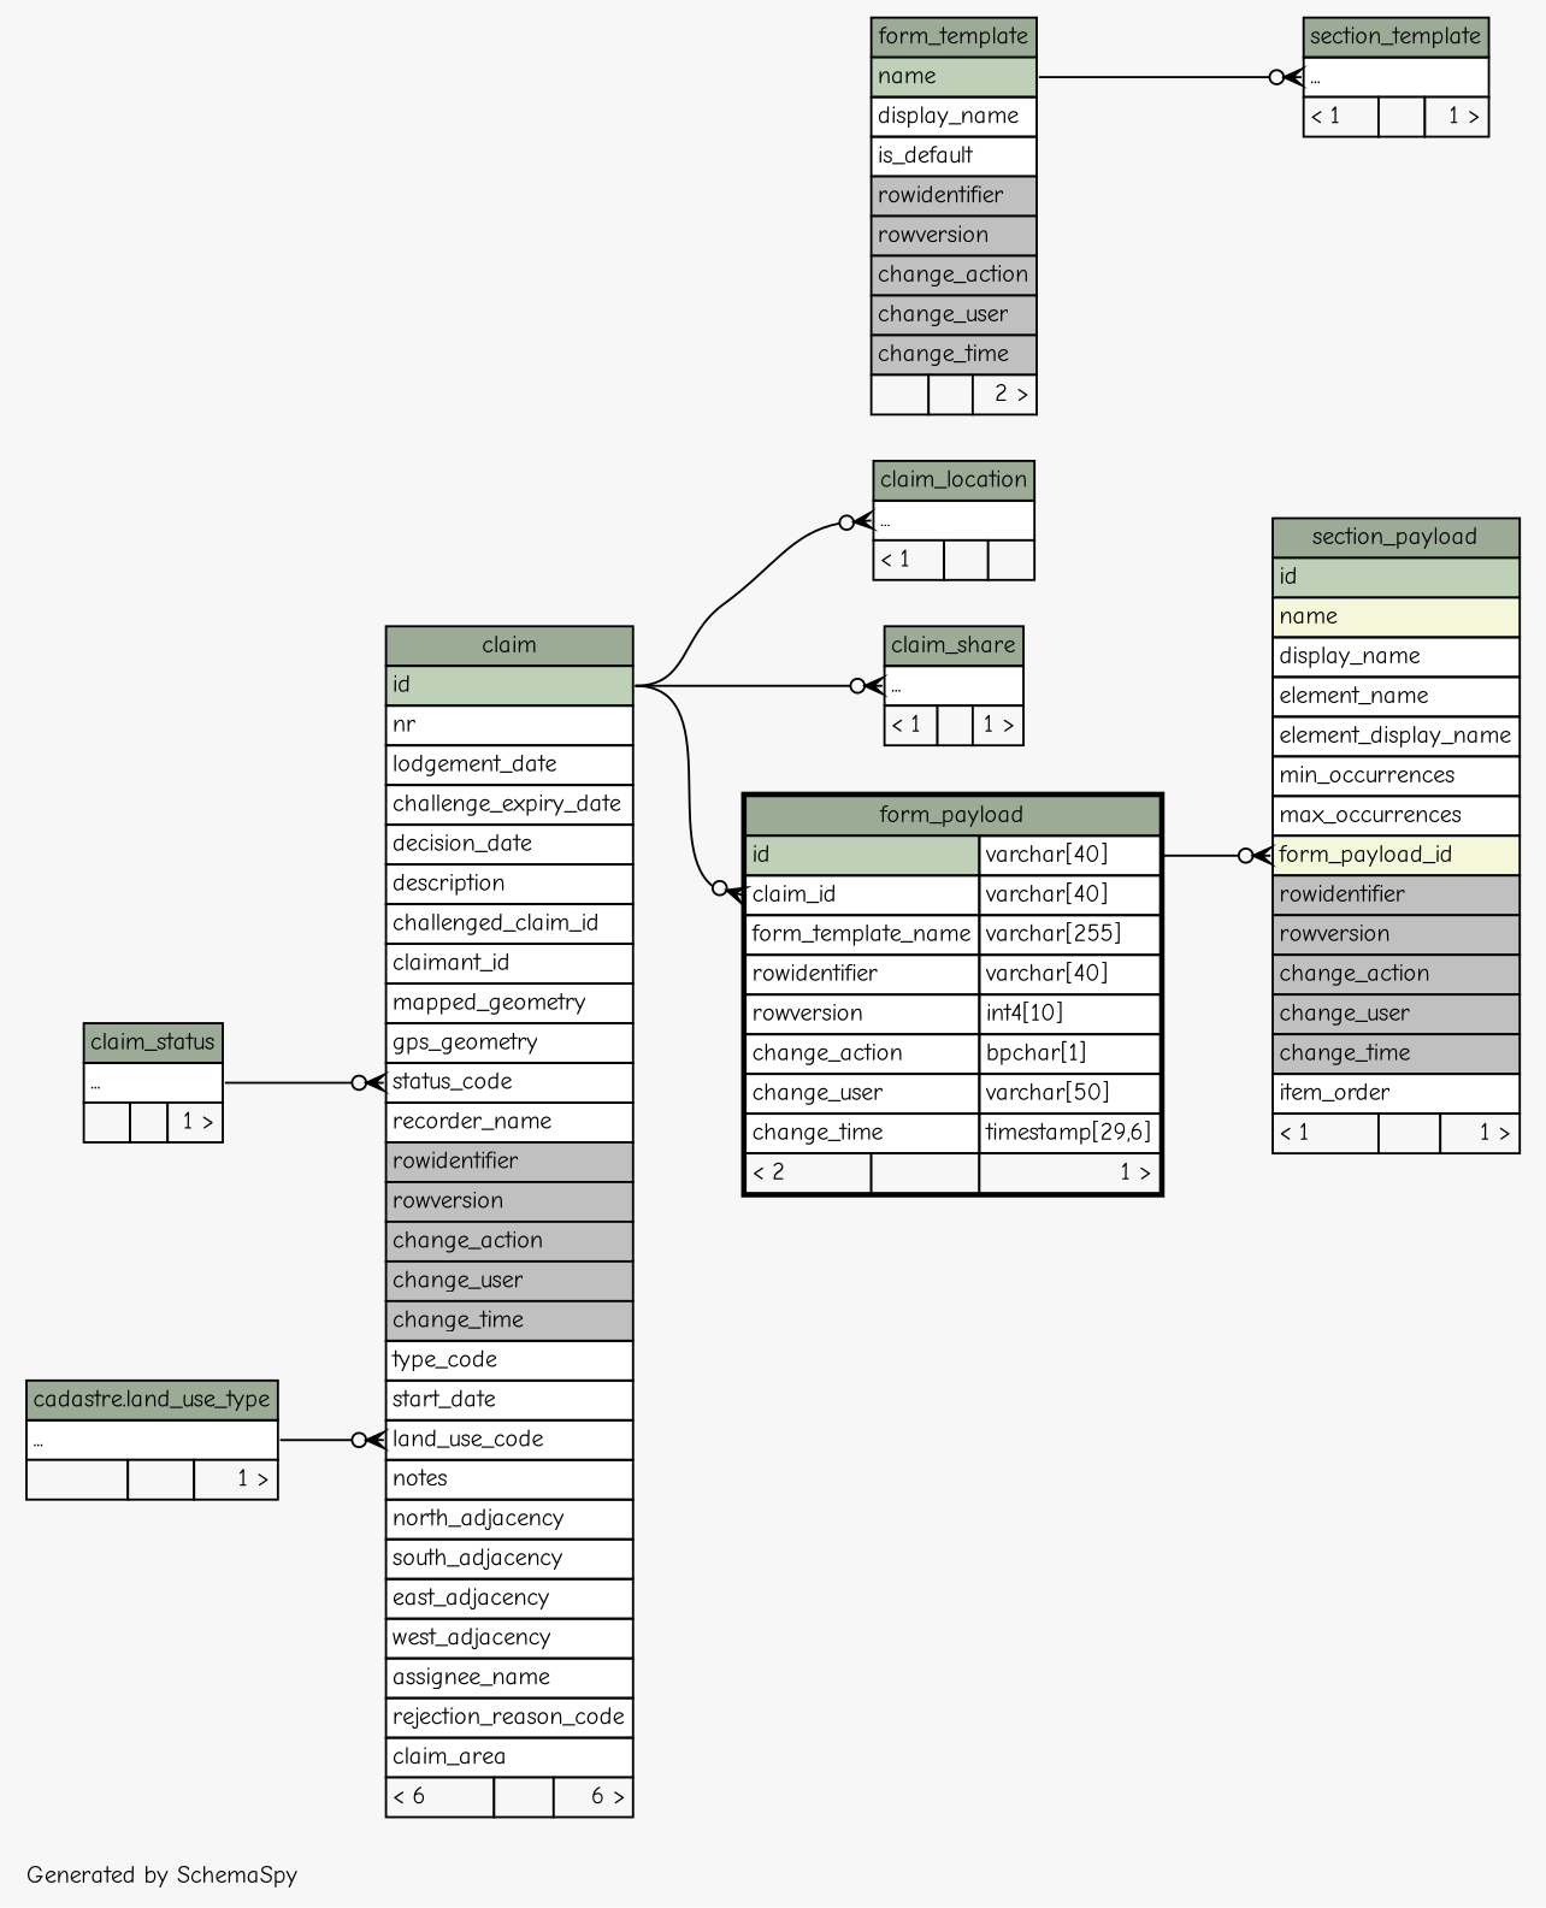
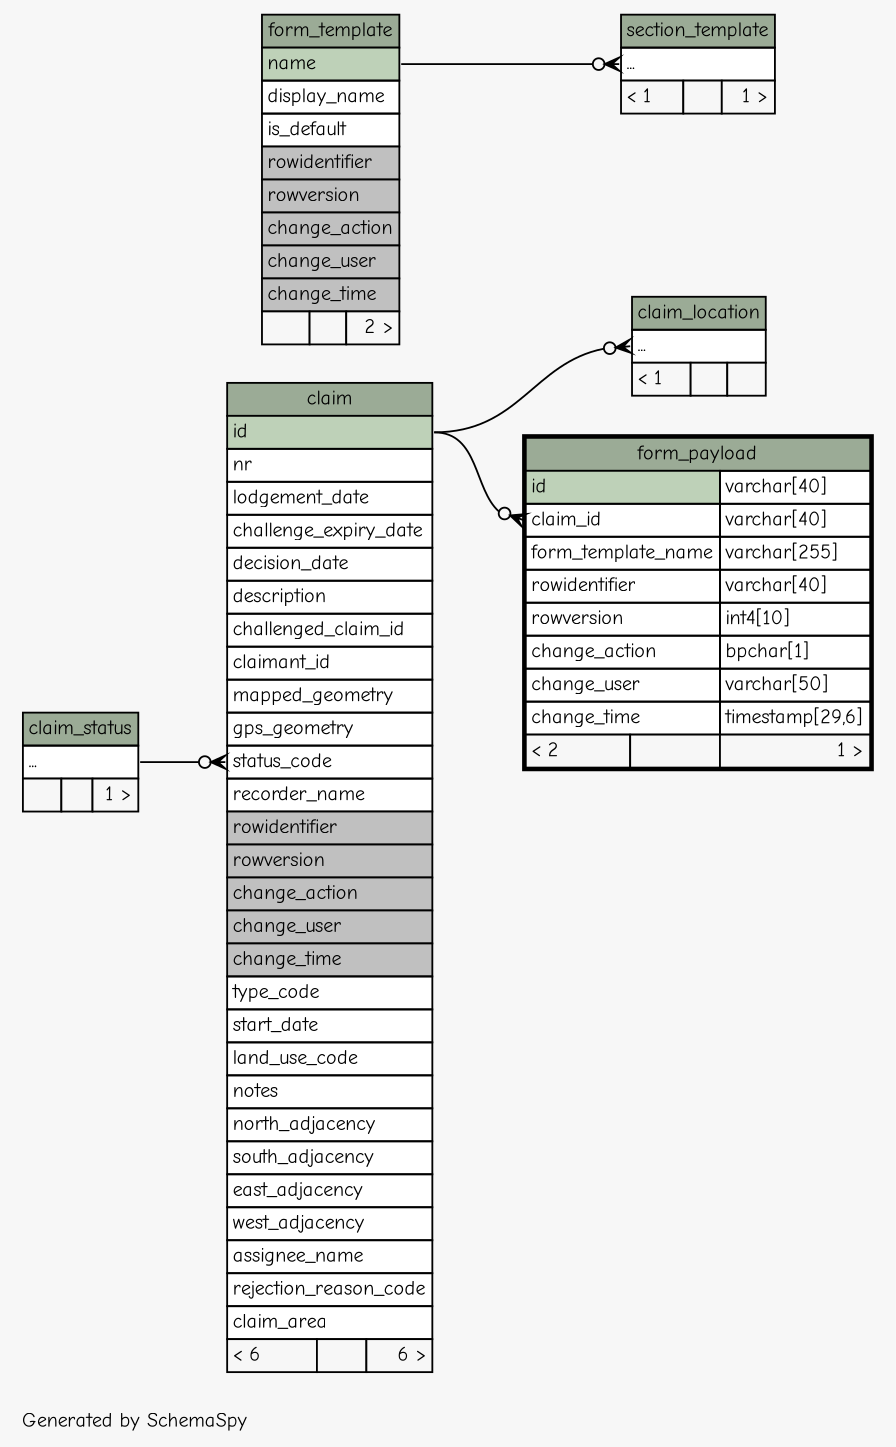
  digraph {
    bgcolor="#f7f7f7"
    fontname="Comic Neue"
    fontsize=11
    label="\nGenerated by SchemaSpy"
    labeljust=l
    nodesep=0.18
    rankdir=RL
    ranksep=0.46
    node [fontname="Comic Neue" fontsize=11 shape=plaintext]
    edge [arrowhead=none arrowsize=0.8 arrowtail=crowodot dir=back fontname="Comic Neue" headport="id:e" tailport="elipses:w"]
    n1 [label=<     <TABLE BORDER="0" CELLBORDER="1" CELLSPACING="0" BGCOLOR="#ffffff">       <TR><TD COLSPAN="3" BGCOLOR="#9bab96" ALIGN="CENTER">claim</TD></TR>       <TR><TD PORT="id" COLSPAN="3" BGCOLOR="#bed1b8" ALIGN="LEFT">id</TD></TR>       <TR><TD PORT="nr" COLSPAN="3" ALIGN="LEFT">nr</TD></TR>       <TR><TD PORT="lodgement_date" COLSPAN="3" ALIGN="LEFT">lodgement_date</TD></TR>       <TR><TD PORT="challenge_expiry_date" COLSPAN="3" ALIGN="LEFT">challenge_expiry_date</TD></TR>       <TR><TD PORT="decision_date" COLSPAN="3" ALIGN="LEFT">decision_date</TD></TR>       <TR><TD PORT="description" COLSPAN="3" ALIGN="LEFT">description</TD></TR>       <TR><TD PORT="challenged_claim_id" COLSPAN="3" ALIGN="LEFT">challenged_claim_id</TD></TR>       <TR><TD PORT="claimant_id" COLSPAN="3" ALIGN="LEFT">claimant_id</TD></TR>       <TR><TD PORT="mapped_geometry" COLSPAN="3" ALIGN="LEFT">mapped_geometry</TD></TR>       <TR><TD PORT="gps_geometry" COLSPAN="3" ALIGN="LEFT">gps_geometry</TD></TR>       <TR><TD PORT="status_code" COLSPAN="3" ALIGN="LEFT">status_code</TD></TR>       <TR><TD PORT="recorder_name" COLSPAN="3" ALIGN="LEFT">recorder_name</TD></TR>       <TR><TD PORT="rowidentifier" COLSPAN="3" BGCOLOR="#c0c0c0" ALIGN="LEFT">rowidentifier</TD></TR>       <TR><TD PORT="rowversion" COLSPAN="3" BGCOLOR="#c0c0c0" ALIGN="LEFT">rowversion</TD></TR>       <TR><TD PORT="change_action" COLSPAN="3" BGCOLOR="#c0c0c0" ALIGN="LEFT">change_action</TD></TR>       <TR><TD PORT="change_user" COLSPAN="3" BGCOLOR="#c0c0c0" ALIGN="LEFT">change_user</TD></TR>       <TR><TD PORT="change_time" COLSPAN="3" BGCOLOR="#c0c0c0" ALIGN="LEFT">change_time</TD></TR>       <TR><TD PORT="type_code" COLSPAN="3" ALIGN="LEFT">type_code</TD></TR>       <TR><TD PORT="start_date" COLSPAN="3" ALIGN="LEFT">start_date</TD></TR>       <TR><TD PORT="land_use_code" COLSPAN="3" ALIGN="LEFT">land_use_code</TD></TR>       <TR><TD PORT="notes" COLSPAN="3" ALIGN="LEFT">notes</TD></TR>       <TR><TD PORT="north_adjacency" COLSPAN="3" ALIGN="LEFT">north_adjacency</TD></TR>       <TR><TD PORT="south_adjacency" COLSPAN="3" ALIGN="LEFT">south_adjacency</TD></TR>       <TR><TD PORT="east_adjacency" COLSPAN="3" ALIGN="LEFT">east_adjacency</TD></TR>       <TR><TD PORT="west_adjacency" COLSPAN="3" ALIGN="LEFT">west_adjacency</TD></TR>       <TR><TD PORT="assignee_name" COLSPAN="3" ALIGN="LEFT">assignee_name</TD></TR>       <TR><TD PORT="rejection_reason_code" COLSPAN="3" ALIGN="LEFT">rejection_reason_code</TD></TR>       <TR><TD PORT="claim_area" COLSPAN="3" ALIGN="LEFT">claim_area</TD></TR>       <TR><TD ALIGN="LEFT" BGCOLOR="#f7f7f7">&lt; 6</TD><TD ALIGN="RIGHT" BGCOLOR="#f7f7f7">  </TD><TD ALIGN="RIGHT" BGCOLOR="#f7f7f7">6 &gt;</TD></TR>     </TABLE>>]
-   n2 [label=<     <TABLE BORDER="0" CELLBORDER="1" CELLSPACING="0" BGCOLOR="#ffffff">       <TR><TD COLSPAN="3" BGCOLOR="#9bab96" ALIGN="CENTER">cadastre.land_use_type</TD></TR>       <TR><TD PORT="elipses" COLSPAN="3" ALIGN="LEFT">...</TD></TR>       <TR><TD ALIGN="LEFT" BGCOLOR="#f7f7f7">  </TD><TD ALIGN="RIGHT" BGCOLOR="#f7f7f7">  </TD><TD ALIGN="RIGHT" BGCOLOR="#f7f7f7">1 &gt;</TD></TR>     </TABLE>>]
    n3 [label=<     <TABLE BORDER="0" CELLBORDER="1" CELLSPACING="0" BGCOLOR="#ffffff">       <TR><TD COLSPAN="3" BGCOLOR="#9bab96" ALIGN="CENTER">claim_status</TD></TR>       <TR><TD PORT="elipses" COLSPAN="3" ALIGN="LEFT">...</TD></TR>       <TR><TD ALIGN="LEFT" BGCOLOR="#f7f7f7">  </TD><TD ALIGN="RIGHT" BGCOLOR="#f7f7f7">  </TD><TD ALIGN="RIGHT" BGCOLOR="#f7f7f7">1 &gt;</TD></TR>     </TABLE>>]
    n4 [label=<     <TABLE BORDER="0" CELLBORDER="1" CELLSPACING="0" BGCOLOR="#ffffff">       <TR><TD COLSPAN="3" BGCOLOR="#9bab96" ALIGN="CENTER">claim_location</TD></TR>       <TR><TD PORT="elipses" COLSPAN="3" ALIGN="LEFT">...</TD></TR>       <TR><TD ALIGN="LEFT" BGCOLOR="#f7f7f7">&lt; 1</TD><TD ALIGN="RIGHT" BGCOLOR="#f7f7f7">  </TD><TD ALIGN="RIGHT" BGCOLOR="#f7f7f7">  </TD></TR>     </TABLE>>]
-   n5 [label=<     <TABLE BORDER="0" CELLBORDER="1" CELLSPACING="0" BGCOLOR="#ffffff">       <TR><TD COLSPAN="3" BGCOLOR="#9bab96" ALIGN="CENTER">claim_share</TD></TR>       <TR><TD PORT="elipses" COLSPAN="3" ALIGN="LEFT">...</TD></TR>       <TR><TD ALIGN="LEFT" BGCOLOR="#f7f7f7">&lt; 1</TD><TD ALIGN="RIGHT" BGCOLOR="#f7f7f7">  </TD><TD ALIGN="RIGHT" BGCOLOR="#f7f7f7">1 &gt;</TD></TR>     </TABLE>>]
    n6 [label=<     <TABLE BORDER="2" CELLBORDER="1" CELLSPACING="0" BGCOLOR="#ffffff">       <TR><TD COLSPAN="3" BGCOLOR="#9bab96" ALIGN="CENTER">form_payload</TD></TR>       <TR><TD PORT="id" COLSPAN="2" BGCOLOR="#bed1b8" ALIGN="LEFT">id</TD><TD PORT="id.type" ALIGN="LEFT">varchar[40]</TD></TR>       <TR><TD PORT="claim_id" COLSPAN="2" ALIGN="LEFT">claim_id</TD><TD PORT="claim_id.type" ALIGN="LEFT">varchar[40]</TD></TR>       <TR><TD PORT="form_template_name" COLSPAN="2" ALIGN="LEFT">form_template_name</TD><TD PORT="form_template_name.type" ALIGN="LEFT">varchar[255]</TD></TR>       <TR><TD PORT="rowidentifier" COLSPAN="2" ALIGN="LEFT">rowidentifier</TD><TD PORT="rowidentifier.type" ALIGN="LEFT">varchar[40]</TD></TR>       <TR><TD PORT="rowversion" COLSPAN="2" ALIGN="LEFT">rowversion</TD><TD PORT="rowversion.type" ALIGN="LEFT">int4[10]</TD></TR>       <TR><TD PORT="change_action" COLSPAN="2" ALIGN="LEFT">change_action</TD><TD PORT="change_action.type" ALIGN="LEFT">bpchar[1]</TD></TR>       <TR><TD PORT="change_user" COLSPAN="2" ALIGN="LEFT">change_user</TD><TD PORT="change_user.type" ALIGN="LEFT">varchar[50]</TD></TR>       <TR><TD PORT="change_time" COLSPAN="2" ALIGN="LEFT">change_time</TD><TD PORT="change_time.type" ALIGN="LEFT">timestamp[29,6]</TD></TR>       <TR><TD ALIGN="LEFT" BGCOLOR="#f7f7f7">&lt; 2</TD><TD ALIGN="RIGHT" BGCOLOR="#f7f7f7">  </TD><TD ALIGN="RIGHT" BGCOLOR="#f7f7f7">1 &gt;</TD></TR>     </TABLE>>]
    n7 [label=<     <TABLE BORDER="0" CELLBORDER="1" CELLSPACING="0" BGCOLOR="#ffffff">       <TR><TD COLSPAN="3" BGCOLOR="#9bab96" ALIGN="CENTER">form_template</TD></TR>       <TR><TD PORT="name" COLSPAN="3" BGCOLOR="#bed1b8" ALIGN="LEFT">name</TD></TR>       <TR><TD PORT="display_name" COLSPAN="3" ALIGN="LEFT">display_name</TD></TR>       <TR><TD PORT="is_default" COLSPAN="3" ALIGN="LEFT">is_default</TD></TR>       <TR><TD PORT="rowidentifier" COLSPAN="3" BGCOLOR="#c0c0c0" ALIGN="LEFT">rowidentifier</TD></TR>       <TR><TD PORT="rowversion" COLSPAN="3" BGCOLOR="#c0c0c0" ALIGN="LEFT">rowversion</TD></TR>       <TR><TD PORT="change_action" COLSPAN="3" BGCOLOR="#c0c0c0" ALIGN="LEFT">change_action</TD></TR>       <TR><TD PORT="change_user" COLSPAN="3" BGCOLOR="#c0c0c0" ALIGN="LEFT">change_user</TD></TR>       <TR><TD PORT="change_time" COLSPAN="3" BGCOLOR="#c0c0c0" ALIGN="LEFT">change_time</TD></TR>       <TR><TD ALIGN="LEFT" BGCOLOR="#f7f7f7">  </TD><TD ALIGN="RIGHT" BGCOLOR="#f7f7f7">  </TD><TD ALIGN="RIGHT" BGCOLOR="#f7f7f7">2 &gt;</TD></TR>     </TABLE>>]
-   n8 [label=<     <TABLE BORDER="0" CELLBORDER="1" CELLSPACING="0" BGCOLOR="#ffffff">       <TR><TD COLSPAN="3" BGCOLOR="#9bab96" ALIGN="CENTER">section_payload</TD></TR>       <TR><TD PORT="id" COLSPAN="3" BGCOLOR="#bed1b8" ALIGN="LEFT">id</TD></TR>       <TR><TD PORT="name" COLSPAN="3" BGCOLOR="#f4f7da" ALIGN="LEFT">name</TD></TR>       <TR><TD PORT="display_name" COLSPAN="3" ALIGN="LEFT">display_name</TD></TR>       <TR><TD PORT="element_name" COLSPAN="3" ALIGN="LEFT">element_name</TD></TR>       <TR><TD PORT="element_display_name" COLSPAN="3" ALIGN="LEFT">element_display_name</TD></TR>       <TR><TD PORT="min_occurrences" COLSPAN="3" ALIGN="LEFT">min_occurrences</TD></TR>       <TR><TD PORT="max_occurrences" COLSPAN="3" ALIGN="LEFT">max_occurrences</TD></TR>       <TR><TD PORT="form_payload_id" COLSPAN="3" BGCOLOR="#f4f7da" ALIGN="LEFT">form_payload_id</TD></TR>       <TR><TD PORT="rowidentifier" COLSPAN="3" BGCOLOR="#c0c0c0" ALIGN="LEFT">rowidentifier</TD></TR>       <TR><TD PORT="rowversion" COLSPAN="3" BGCOLOR="#c0c0c0" ALIGN="LEFT">rowversion</TD></TR>       <TR><TD PORT="change_action" COLSPAN="3" BGCOLOR="#c0c0c0" ALIGN="LEFT">change_action</TD></TR>       <TR><TD PORT="change_user" COLSPAN="3" BGCOLOR="#c0c0c0" ALIGN="LEFT">change_user</TD></TR>       <TR><TD PORT="change_time" COLSPAN="3" BGCOLOR="#c0c0c0" ALIGN="LEFT">change_time</TD></TR>       <TR><TD PORT="item_order" COLSPAN="3" ALIGN="LEFT">item_order</TD></TR>       <TR><TD ALIGN="LEFT" BGCOLOR="#f7f7f7">&lt; 1</TD><TD ALIGN="RIGHT" BGCOLOR="#f7f7f7">  </TD><TD ALIGN="RIGHT" BGCOLOR="#f7f7f7">1 &gt;</TD></TR>     </TABLE>>]
    n9 [label=<     <TABLE BORDER="0" CELLBORDER="1" CELLSPACING="0" BGCOLOR="#ffffff">       <TR><TD COLSPAN="3" BGCOLOR="#9bab96" ALIGN="CENTER">section_template</TD></TR>       <TR><TD PORT="elipses" COLSPAN="3" ALIGN="LEFT">...</TD></TR>       <TR><TD ALIGN="LEFT" BGCOLOR="#f7f7f7">&lt; 1</TD><TD ALIGN="RIGHT" BGCOLOR="#f7f7f7">  </TD><TD ALIGN="RIGHT" BGCOLOR="#f7f7f7">1 &gt;</TD></TR>     </TABLE>>]
-   n1 -> n2 [headport="elipses:e" tailport="land_use_code:w"]
    n1 -> n3 [headport="elipses:e" tailport="status_code:w"]
    n4 -> n1
-   n5 -> n1
    n6 -> n1 [tailport="claim_id:w"]
-   n8 -> n6 [headport="id.type:e" tailport="form_payload_id:w"]
    n9 -> n7 [headport="name:e"]
  }
